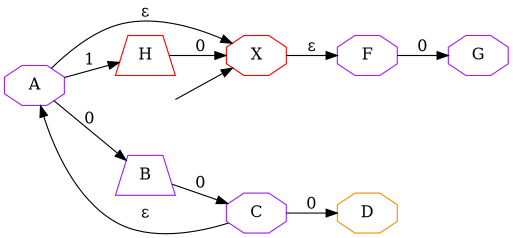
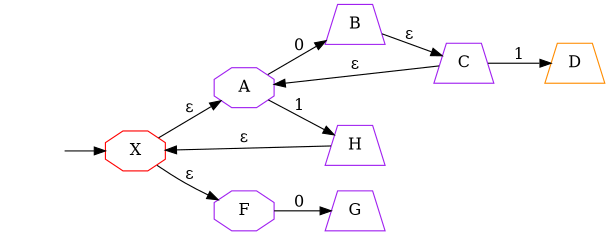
  digraph {
    ppi=300
    rankdir=LR
    node [color=purple shape=octagon]
    "" [shape=none]
    X [color=red]
    A
    F
    B [shape=trapezium]
-   H [color=red shape=trapezium]
-   G
-   C
-   D [color=darkorange]
+   H [shape=trapezium]
+   G [shape=trapezium]
+   C [shape=trapezium]
+   D [color=darkorange shape=trapezium]
    "" -> X
-   A -> X [label="ɛ"]
+   X -> A [label="ɛ"]
    X -> F [label="ɛ"]
    A -> B [label=0]
    A -> H [label=1]
    F -> G [label=0]
-   B -> C [label=0]
-   H -> X [label=0]
+   B -> C [label="ɛ"]
+   H -> X [label="ɛ"]
    C -> A [label="ɛ"]
-   C -> D [label=0]
+   C -> D [label=1]
  }
